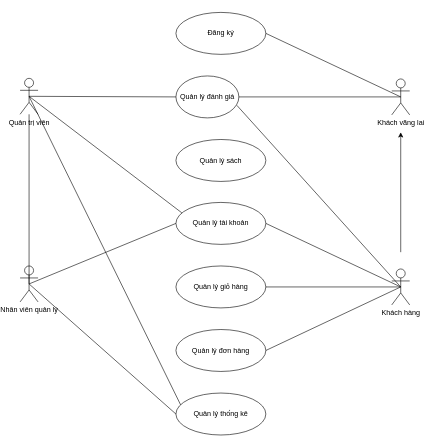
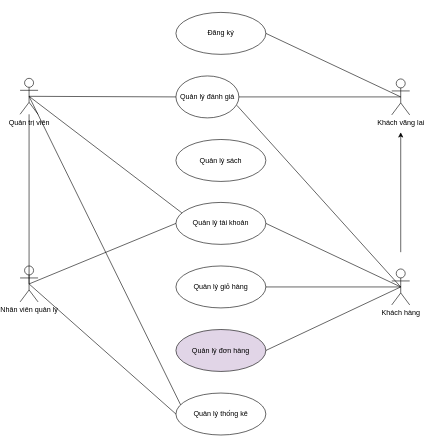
  <mxCell id="0" />
  <mxCell id="1" parent="0" />
  <mxCell id="2" value="Khách vãng lai" style="shape=umlActor;verticalLabelPosition=bottom;verticalAlign=top;html=1;outlineConnect=0;" vertex="1" parent="1"><mxGeometry x="640" y="131" width="30" height="60" as="geometry" /></mxCell>
  <mxCell id="3" value="Khách hàng&lt;div&gt;&lt;br&gt;&lt;/div&gt;" style="shape=umlActor;verticalLabelPosition=bottom;verticalAlign=top;html=1;outlineConnect=0;" vertex="1" parent="1"><mxGeometry x="640" y="448" width="30" height="60" as="geometry" /></mxCell>
  <mxCell id="4" value="Quản trị viên" style="shape=umlActor;verticalLabelPosition=bottom;verticalAlign=top;html=1;outlineConnect=0;" vertex="1" parent="1"><mxGeometry x="20" y="130" width="30" height="60" as="geometry" /></mxCell>
  <mxCell id="5" value="Đăng ký" style="ellipse;whiteSpace=wrap;html=1;" vertex="1" parent="1"><mxGeometry x="280" y="20" width="150" height="70" as="geometry" /></mxCell>
  <mxCell id="6" value="Quản lý tài khoản" style="ellipse;whiteSpace=wrap;html=1;" vertex="1" parent="1"><mxGeometry x="280" y="337" width="150" height="70" as="geometry" /></mxCell>
  <mxCell id="7" value="Quản lý giỏ hàng" style="ellipse;whiteSpace=wrap;html=1;" vertex="1" parent="1"><mxGeometry x="280" y="443" width="150" height="70" as="geometry" /></mxCell>
- <mxCell id="8" value="Quản lý đơn hàng" style="ellipse;whiteSpace=wrap;html=1;" vertex="1" parent="1"><mxGeometry x="280" y="549" width="150" height="70" as="geometry" /></mxCell>
+ <mxCell id="8" value="Quản lý đơn hàng" style="ellipse;whiteSpace=wrap;html=1;fillColor=#e1d5e7;" vertex="1" parent="1"><mxGeometry x="280" y="549" width="150" height="70" as="geometry" /></mxCell>
  <mxCell id="9" value="Quản lý thống kê" style="ellipse;whiteSpace=wrap;html=1;" vertex="1" parent="1"><mxGeometry x="280" y="655" width="150" height="70" as="geometry" /></mxCell>
  <mxCell id="10" value="Quản lý sách" style="ellipse;whiteSpace=wrap;html=1;" vertex="1" parent="1"><mxGeometry x="280" y="232" width="150" height="70" as="geometry" /></mxCell>
  <mxCell id="11" value="Quản lý đánh giá" style="ellipse;whiteSpace=wrap;html=1;" vertex="1" parent="1"><mxGeometry x="280" y="126" width="105" height="70" as="geometry" /></mxCell>
  <mxCell id="12" value="" style="endArrow=none;html=1;rounded=0;exitX=0.5;exitY=0.5;exitDx=0;exitDy=0;exitPerimeter=0;entryX=1;entryY=0.5;entryDx=0;entryDy=0;" edge="1" parent="1" source="2" target="5"><mxGeometry width="50" height="50" relative="1" as="geometry"><mxPoint x="270" y="350" as="sourcePoint" /><mxPoint x="350" y="320" as="targetPoint" /></mxGeometry></mxCell>
  <mxCell id="13" value="" style="endArrow=none;html=1;rounded=0;exitX=0.5;exitY=0.5;exitDx=0;exitDy=0;exitPerimeter=0;entryX=1;entryY=0.5;entryDx=0;entryDy=0;" edge="1" parent="1" source="3" target="7"><mxGeometry width="50" height="50" relative="1" as="geometry"><mxPoint x="300" y="370" as="sourcePoint" /><mxPoint x="350" y="320" as="targetPoint" /></mxGeometry></mxCell>
  <mxCell id="14" value="Nhân viên quản lý" style="shape=umlActor;verticalLabelPosition=bottom;verticalAlign=top;html=1;outlineConnect=0;" vertex="1" parent="1"><mxGeometry x="20" y="443" width="30" height="60" as="geometry" /></mxCell>
  <mxCell id="15" style="edgeStyle=orthogonalEdgeStyle;rounded=0;orthogonalLoop=1;jettySize=auto;html=1;" edge="1" parent="1"><mxGeometry relative="1" as="geometry"><mxPoint x="655" y="420" as="sourcePoint" /><mxPoint x="655" y="220" as="targetPoint" /></mxGeometry></mxCell>
  <mxCell id="16" value="" style="endArrow=none;html=1;rounded=0;exitX=1;exitY=0.5;exitDx=0;exitDy=0;entryX=0.5;entryY=0.5;entryDx=0;entryDy=0;entryPerimeter=0;" edge="1" parent="1" source="11" target="2"><mxGeometry width="50" height="50" relative="1" as="geometry"><mxPoint x="340" y="340" as="sourcePoint" /><mxPoint x="390" y="290" as="targetPoint" /></mxGeometry></mxCell>
  <mxCell id="17" value="" style="endArrow=none;html=1;rounded=0;exitX=0.5;exitY=0.5;exitDx=0;exitDy=0;exitPerimeter=0;entryX=0;entryY=0.5;entryDx=0;entryDy=0;" edge="1" parent="1" source="4" target="11"><mxGeometry width="50" height="50" relative="1" as="geometry"><mxPoint x="340" y="340" as="sourcePoint" /><mxPoint x="390" y="290" as="targetPoint" /></mxGeometry></mxCell>
  <mxCell id="18" value="" style="endArrow=none;html=1;rounded=0;exitX=0.968;exitY=0.701;exitDx=0;exitDy=0;exitPerimeter=0;entryX=0.5;entryY=0.5;entryDx=0;entryDy=0;entryPerimeter=0;" edge="1" parent="1" source="11" target="3"><mxGeometry width="50" height="50" relative="1" as="geometry"><mxPoint x="35" y="330" as="sourcePoint" /><mxPoint x="280" y="331" as="targetPoint" /></mxGeometry></mxCell>
  <mxCell id="19" value="" style="endArrow=none;html=1;rounded=0;entryX=0.5;entryY=0.5;entryDx=0;entryDy=0;entryPerimeter=0;exitX=1;exitY=0.5;exitDx=0;exitDy=0;" edge="1" parent="1" source="8" target="3"><mxGeometry width="50" height="50" relative="1" as="geometry"><mxPoint x="330" y="510" as="sourcePoint" /><mxPoint x="380" y="460" as="targetPoint" /></mxGeometry></mxCell>
  <mxCell id="20" value="" style="endArrow=none;html=1;rounded=0;exitX=1;exitY=0.5;exitDx=0;exitDy=0;entryX=0.5;entryY=0.5;entryDx=0;entryDy=0;entryPerimeter=0;" edge="1" parent="1" source="6" target="3"><mxGeometry width="50" height="50" relative="1" as="geometry"><mxPoint x="55" y="180" as="sourcePoint" /><mxPoint x="300" y="181" as="targetPoint" /></mxGeometry></mxCell>
  <mxCell id="21" value="" style="endArrow=none;html=1;rounded=0;exitX=0.5;exitY=0.5;exitDx=0;exitDy=0;exitPerimeter=0;entryX=0;entryY=0.5;entryDx=0;entryDy=0;" edge="1" parent="1" source="14" target="6"><mxGeometry width="50" height="50" relative="1" as="geometry"><mxPoint x="300" y="490" as="sourcePoint" /><mxPoint x="350" y="440" as="targetPoint" /></mxGeometry></mxCell>
  <mxCell id="22" value="" style="endArrow=none;html=1;rounded=0;exitX=0.5;exitY=0.5;exitDx=0;exitDy=0;exitPerimeter=0;" edge="1" parent="1" source="14" target="4"><mxGeometry width="50" height="50" relative="1" as="geometry"><mxPoint x="65" y="190" as="sourcePoint" /><mxPoint x="310" y="191" as="targetPoint" /></mxGeometry></mxCell>
  <mxCell id="23" value="" style="endArrow=none;html=1;rounded=0;exitX=0.5;exitY=0.5;exitDx=0;exitDy=0;exitPerimeter=0;entryX=0.066;entryY=0.249;entryDx=0;entryDy=0;entryPerimeter=0;" edge="1" parent="1" source="4" target="6"><mxGeometry width="50" height="50" relative="1" as="geometry"><mxPoint x="300" y="490" as="sourcePoint" /><mxPoint x="350" y="440" as="targetPoint" /></mxGeometry></mxCell>
  <mxCell id="24" value="" style="endArrow=none;html=1;rounded=0;exitX=0.5;exitY=0.5;exitDx=0;exitDy=0;exitPerimeter=0;entryX=0;entryY=0.5;entryDx=0;entryDy=0;" edge="1" parent="1" source="14" target="9"><mxGeometry width="50" height="50" relative="1" as="geometry"><mxPoint x="270" y="560" as="sourcePoint" /><mxPoint x="320" y="510" as="targetPoint" /></mxGeometry></mxCell>
  <mxCell id="25" value="" style="endArrow=none;html=1;rounded=0;entryX=0.052;entryY=0.281;entryDx=0;entryDy=0;entryPerimeter=0;exitX=0.5;exitY=0.5;exitDx=0;exitDy=0;exitPerimeter=0;" edge="1" parent="1" source="4" target="9"><mxGeometry width="50" height="50" relative="1" as="geometry"><mxPoint x="160" y="210" as="sourcePoint" /><mxPoint x="320" y="201" as="targetPoint" /></mxGeometry></mxCell>
